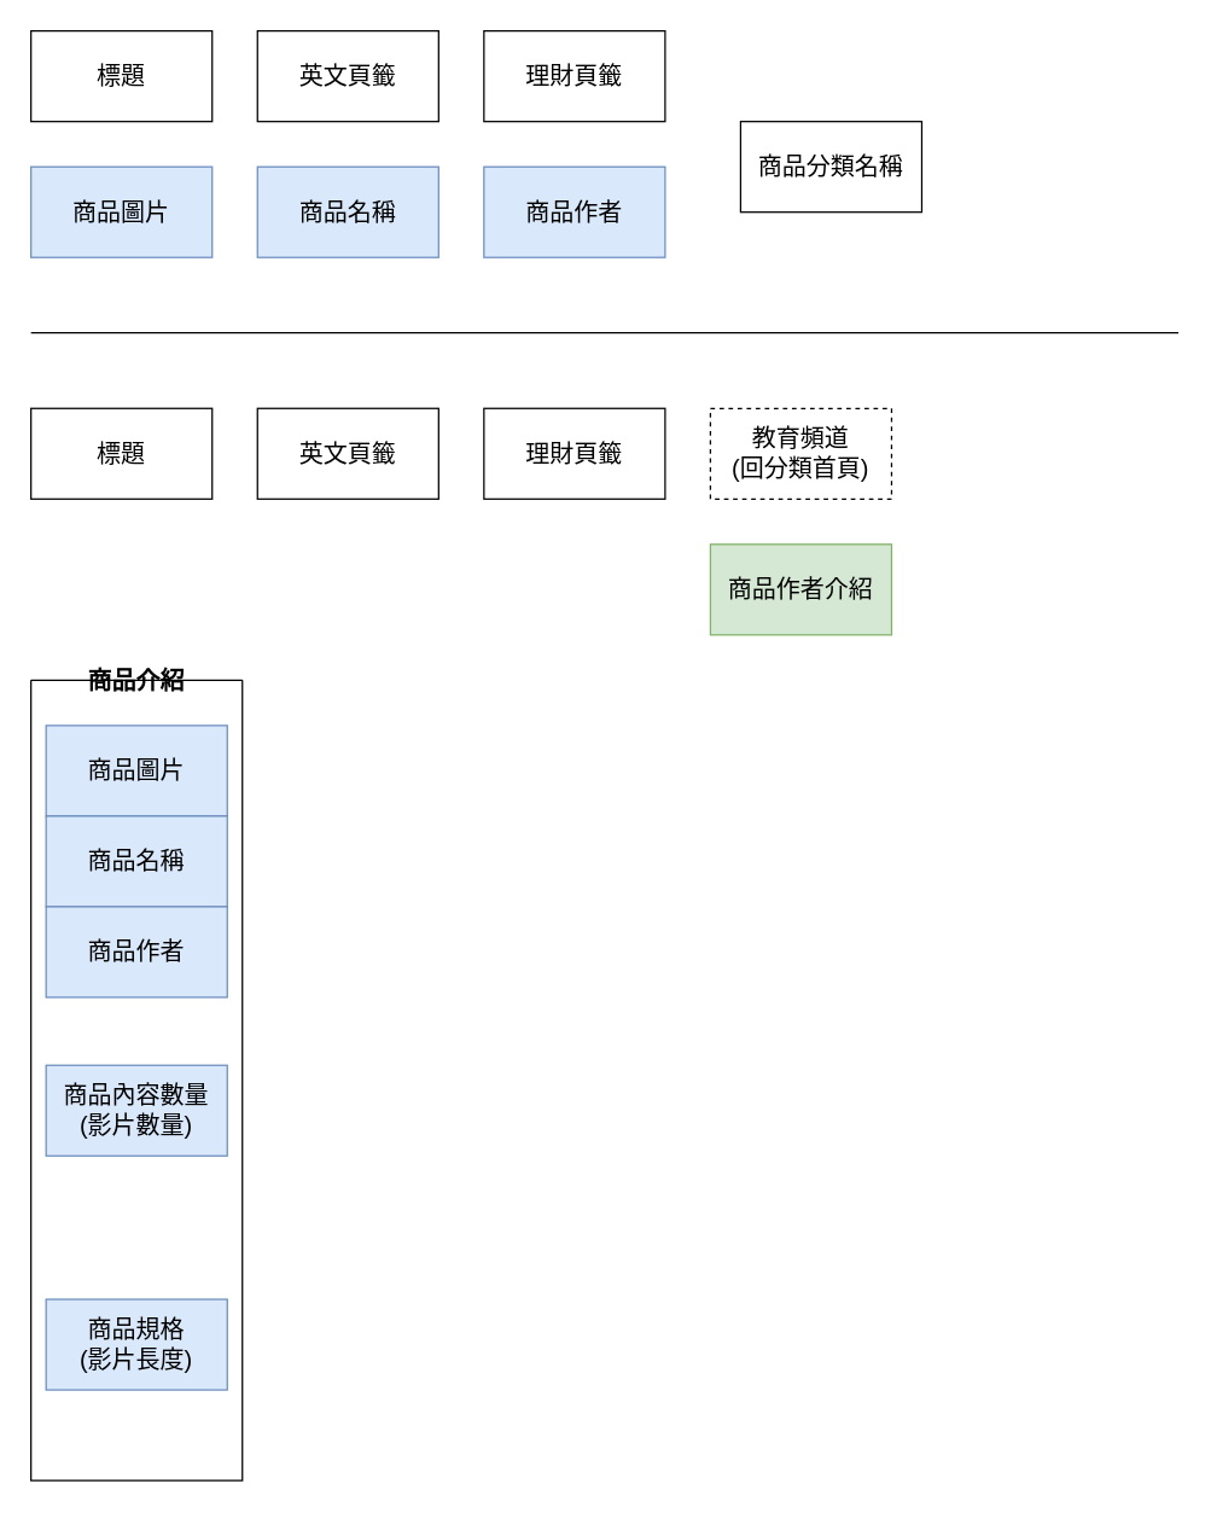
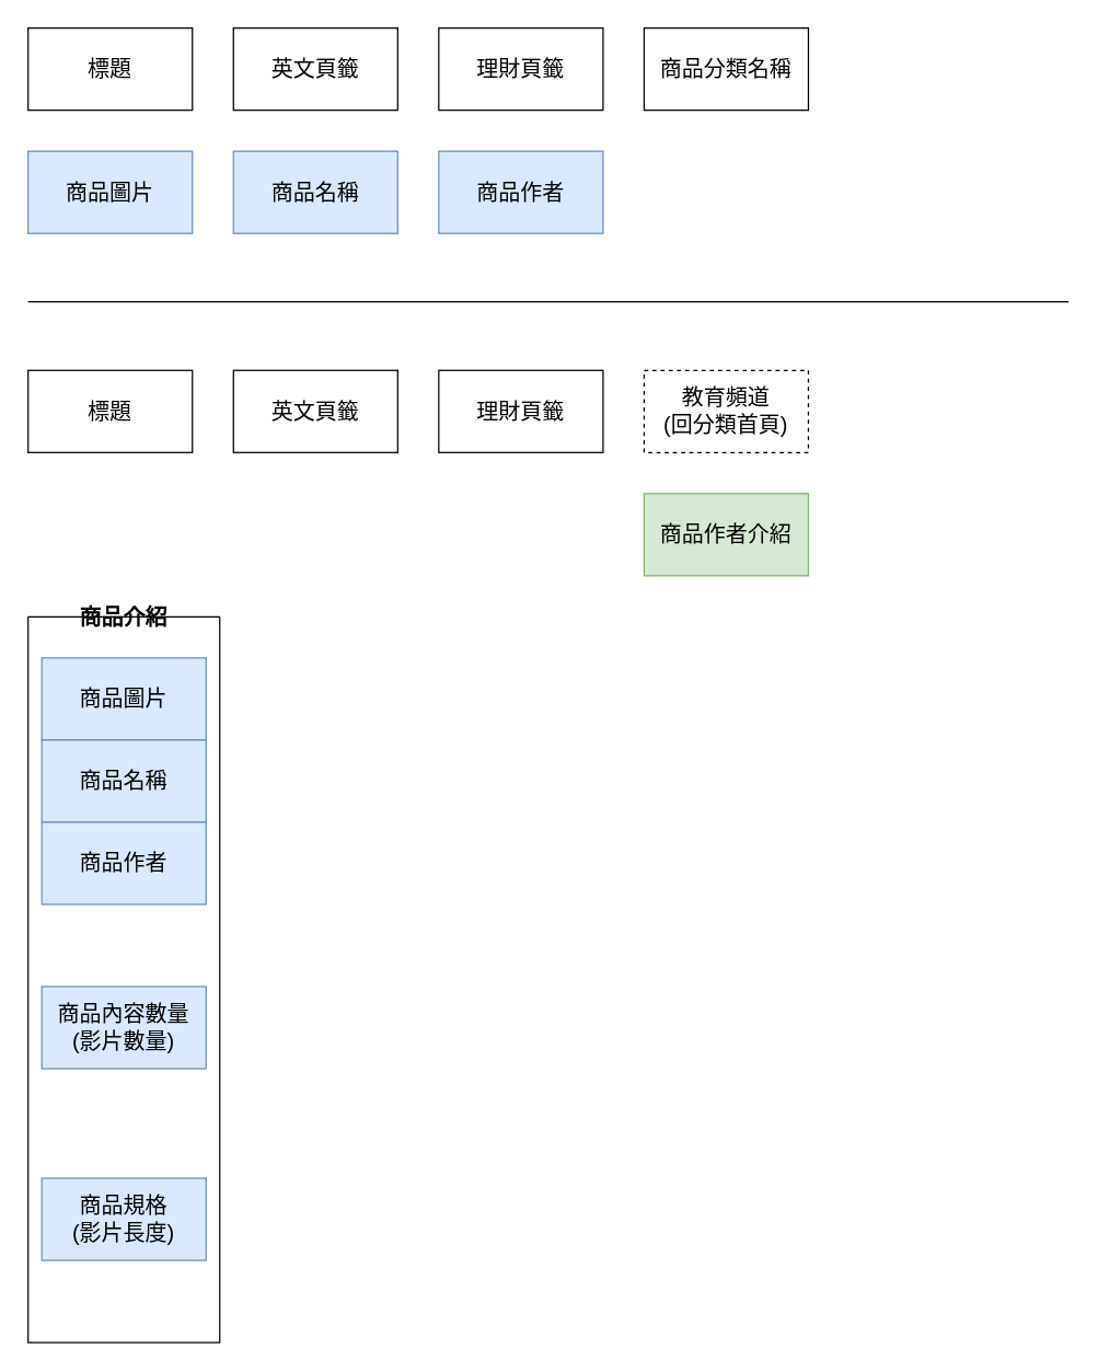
  <mxCell id="0" />
  <mxCell id="1" parent="0" />
  <mxCell id="2" value="標題" style="rounded=0;whiteSpace=wrap;html=1;fontSize=16;" vertex="1" parent="1"><mxGeometry x="20" y="20" width="120" height="60" as="geometry" /></mxCell>
  <mxCell id="3" value="理財頁籤" style="rounded=0;whiteSpace=wrap;html=1;fontSize=16;" vertex="1" parent="1"><mxGeometry x="320" y="20" width="120" height="60" as="geometry" /></mxCell>
  <mxCell id="4" value="英文頁籤" style="rounded=0;whiteSpace=wrap;html=1;fontSize=16;" vertex="1" parent="1"><mxGeometry x="170" y="20" width="120" height="60" as="geometry" /></mxCell>
  <mxCell id="5" value="&lt;div&gt;教育頻道&lt;/div&gt;&lt;div&gt;(回分類首頁)&lt;br&gt;&lt;/div&gt;" style="rounded=0;whiteSpace=wrap;html=1;fontSize=16;dashed=1;" vertex="1" parent="1"><mxGeometry x="470" y="270" width="120" height="60" as="geometry" /></mxCell>
- <mxCell id="6" value="商品分類名稱" style="rounded=0;whiteSpace=wrap;html=1;fontSize=16;" vertex="1" parent="1"><mxGeometry x="490" y="80" width="120" height="60" as="geometry" /></mxCell>
+ <mxCell id="6" value="商品分類名稱" style="rounded=0;whiteSpace=wrap;html=1;fontSize=16;" vertex="1" parent="1"><mxGeometry x="470" y="20" width="120" height="60" as="geometry" /></mxCell>
  <mxCell id="7" value="商品圖片" style="rounded=0;whiteSpace=wrap;html=1;fontSize=16;fillColor=#dae8fc;strokeColor=#6c8ebf;" vertex="1" parent="1"><mxGeometry x="20" y="110" width="120" height="60" as="geometry" /></mxCell>
  <mxCell id="8" value="商品名稱" style="rounded=0;whiteSpace=wrap;html=1;fontSize=16;fillColor=#dae8fc;strokeColor=#6c8ebf;" vertex="1" parent="1"><mxGeometry x="170" y="110" width="120" height="60" as="geometry" /></mxCell>
  <mxCell id="9" value="商品作者" style="rounded=0;whiteSpace=wrap;html=1;fontSize=16;fillColor=#dae8fc;strokeColor=#6c8ebf;" vertex="1" parent="1"><mxGeometry x="320" y="110" width="120" height="60" as="geometry" /></mxCell>
  <mxCell id="10" value="" style="endArrow=none;html=1;rounded=0;fontSize=16;" edge="1" parent="1"><mxGeometry width="50" height="50" relative="1" as="geometry"><mxPoint x="20" y="220" as="sourcePoint" /><mxPoint x="780" y="220" as="targetPoint" /></mxGeometry></mxCell>
  <mxCell id="11" value="標題" style="rounded=0;whiteSpace=wrap;html=1;fontSize=16;" vertex="1" parent="1"><mxGeometry x="20" y="270" width="120" height="60" as="geometry" /></mxCell>
  <mxCell id="12" value="理財頁籤" style="rounded=0;whiteSpace=wrap;html=1;fontSize=16;" vertex="1" parent="1"><mxGeometry x="320" y="270" width="120" height="60" as="geometry" /></mxCell>
  <mxCell id="13" value="英文頁籤" style="rounded=0;whiteSpace=wrap;html=1;fontSize=16;" vertex="1" parent="1"><mxGeometry x="170" y="270" width="120" height="60" as="geometry" /></mxCell>
  <mxCell id="14" value="商品作者介紹" style="rounded=0;whiteSpace=wrap;html=1;fontSize=16;fillColor=#d5e8d4;strokeColor=#82b366;" vertex="1" parent="1"><mxGeometry x="470" y="360" width="120" height="60" as="geometry" /></mxCell>
  <mxCell id="15" value="商品介紹" style="swimlane;startSize=0;fontSize=16;" vertex="1" parent="1"><mxGeometry x="20" y="450" width="140" height="530" as="geometry"><mxRectangle x="40" y="470" width="100" height="20" as="alternateBounds" /></mxGeometry></mxCell>
  <mxCell id="16" value="商品圖片" style="rounded=0;whiteSpace=wrap;html=1;fontSize=16;fillColor=#dae8fc;strokeColor=#6c8ebf;" vertex="1" parent="15"><mxGeometry x="10" y="30" width="120" height="60" as="geometry" /></mxCell>
  <mxCell id="17" value="商品名稱" style="rounded=0;whiteSpace=wrap;html=1;fontSize=16;fillColor=#dae8fc;strokeColor=#6c8ebf;" vertex="1" parent="15"><mxGeometry x="10" y="90" width="120" height="60" as="geometry" /></mxCell>
  <mxCell id="18" value="商品作者" style="rounded=0;whiteSpace=wrap;html=1;fontSize=16;fillColor=#dae8fc;strokeColor=#6c8ebf;" vertex="1" parent="15"><mxGeometry x="10" y="150" width="120" height="60" as="geometry" /></mxCell>
- <mxCell id="19" value="商品內容數量&lt;br&gt;(影片數量)" style="rounded=0;whiteSpace=wrap;html=1;fontSize=16;fillColor=#dae8fc;strokeColor=#6c8ebf;" vertex="1" parent="15"><mxGeometry x="10" y="255" width="120" height="60" as="geometry" /></mxCell>
+ <mxCell id="19" value="商品內容數量&lt;br&gt;(影片數量)" style="rounded=0;whiteSpace=wrap;html=1;fontSize=16;fillColor=#dae8fc;strokeColor=#6c8ebf;" vertex="1" parent="15"><mxGeometry x="10" y="270" width="120" height="60" as="geometry" /></mxCell>
  <mxCell id="20" value="&lt;div&gt;商品規格&lt;/div&gt;&lt;div&gt;(影片長度)&lt;br&gt;&lt;/div&gt;" style="rounded=0;whiteSpace=wrap;html=1;fontSize=16;fillColor=#dae8fc;strokeColor=#6c8ebf;" vertex="1" parent="15"><mxGeometry x="10" y="410" width="120" height="60" as="geometry" /></mxCell>
